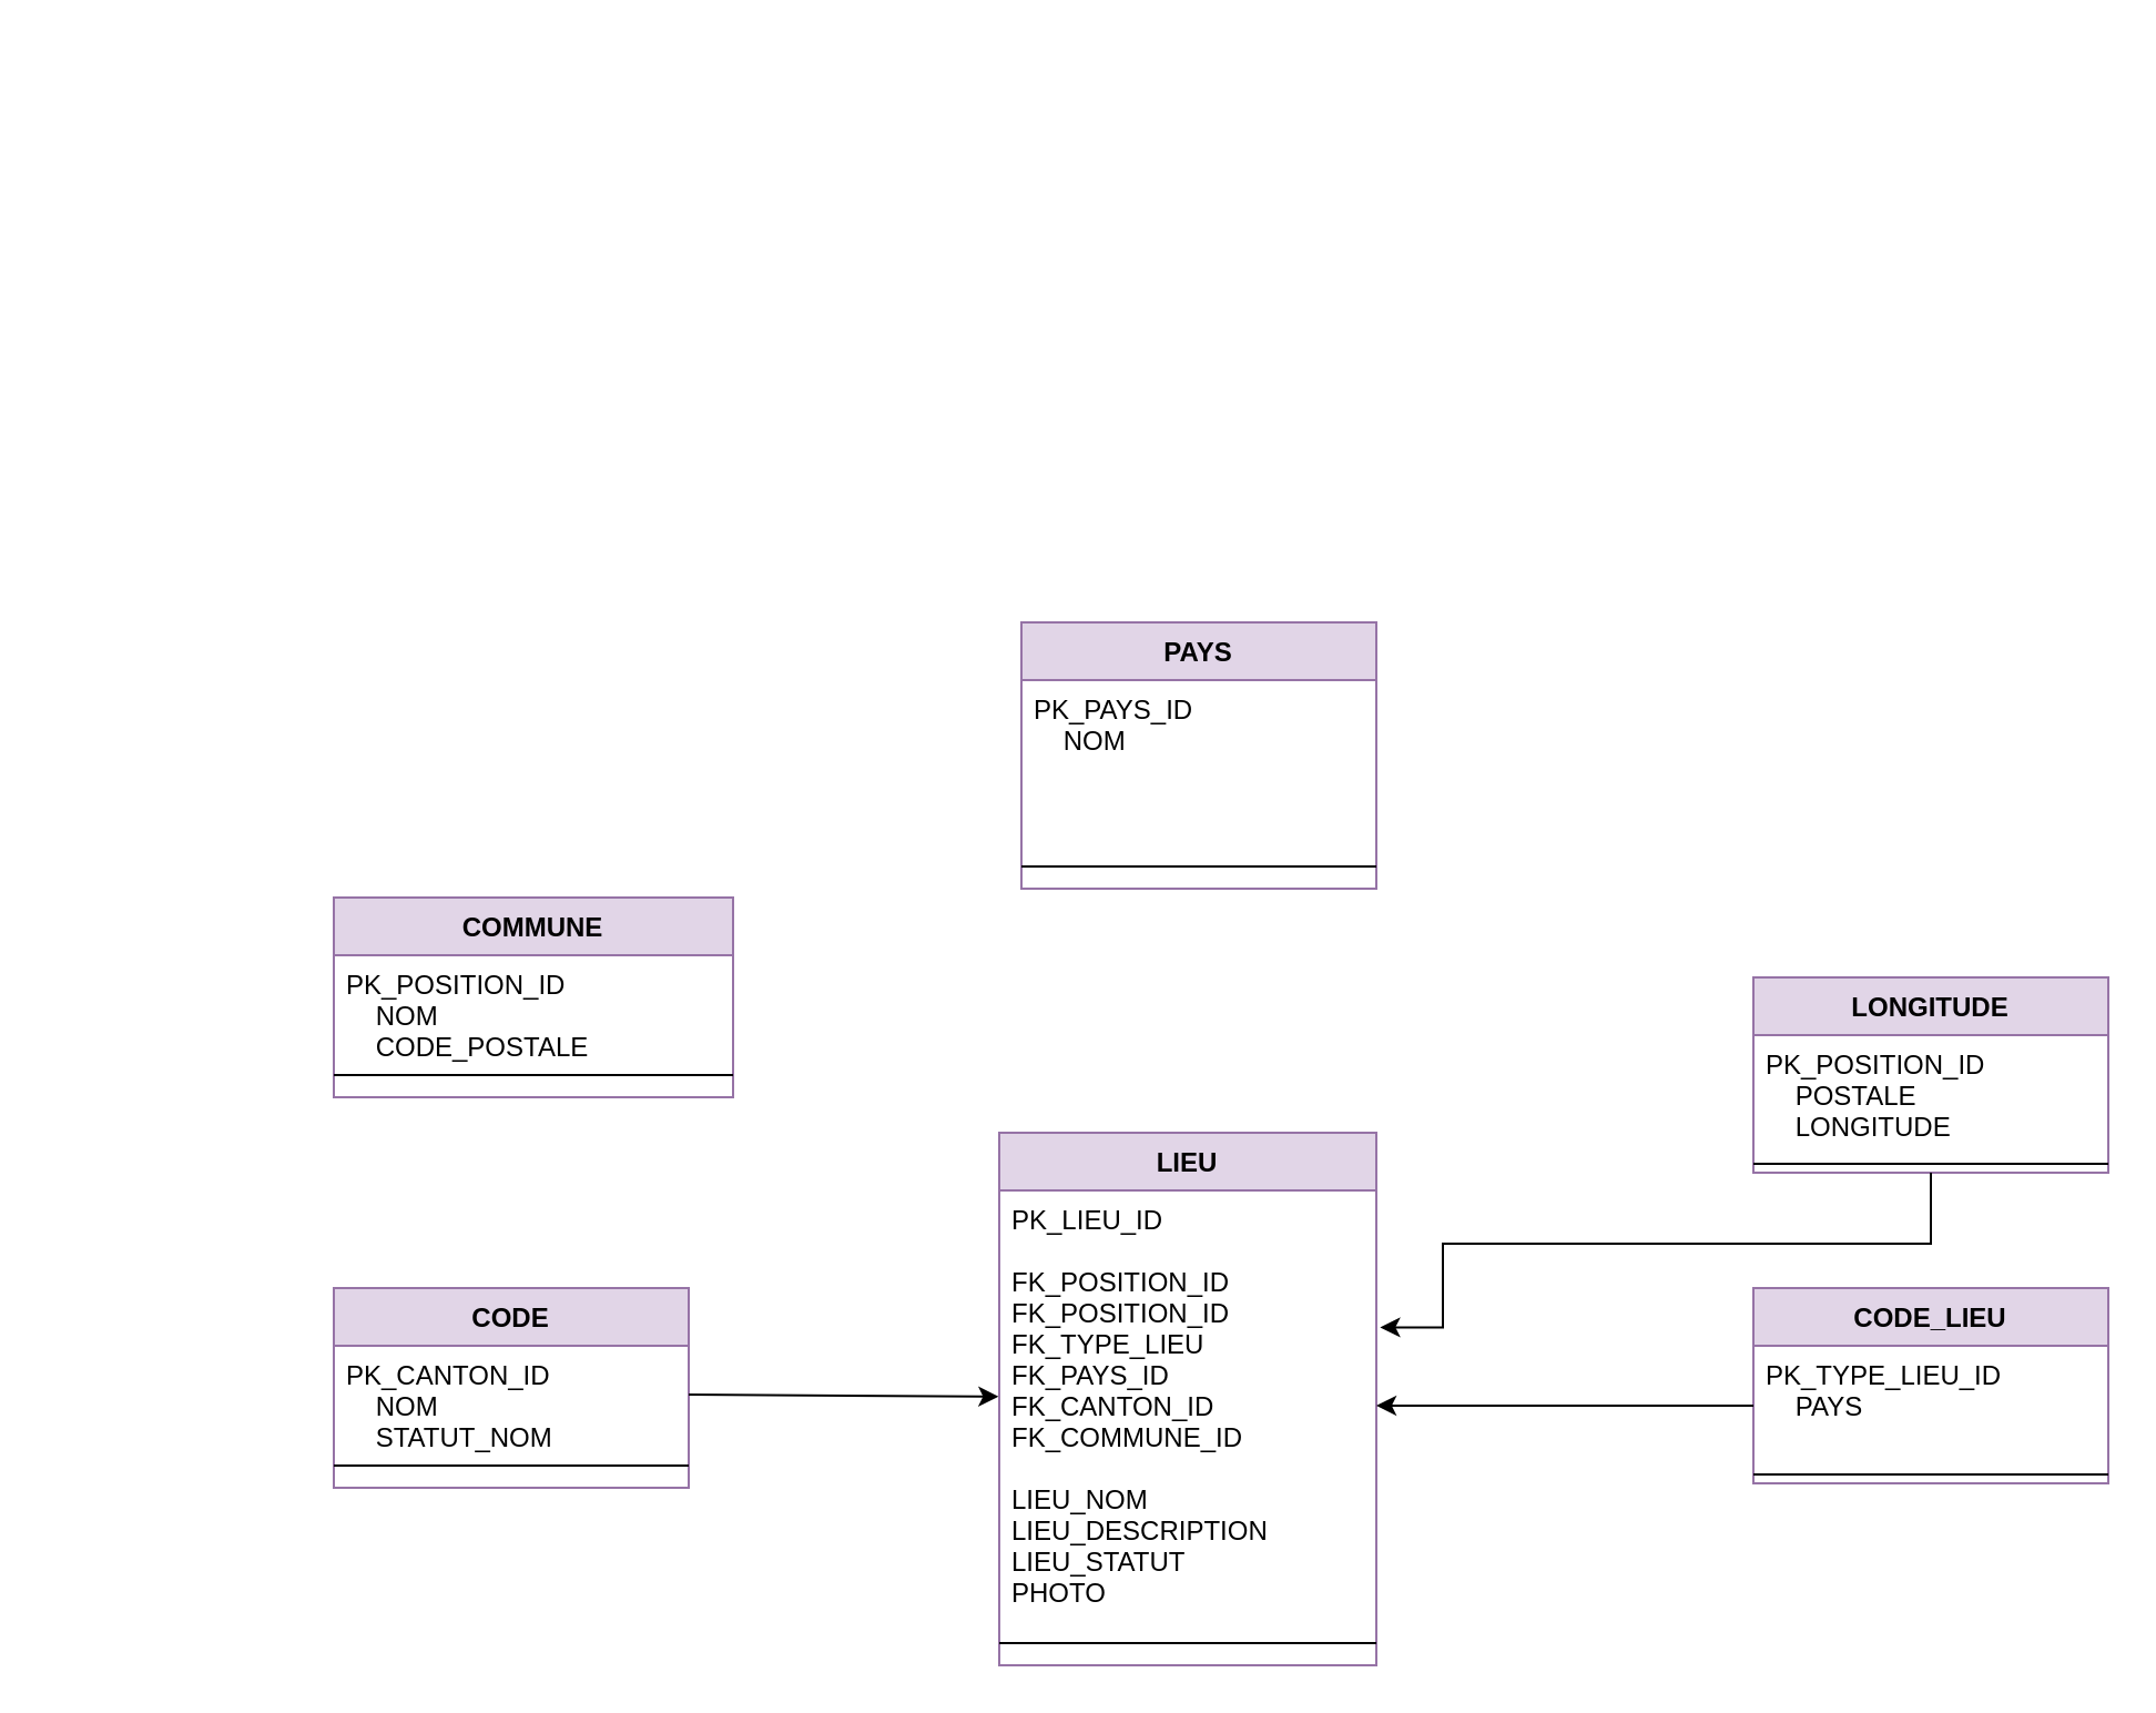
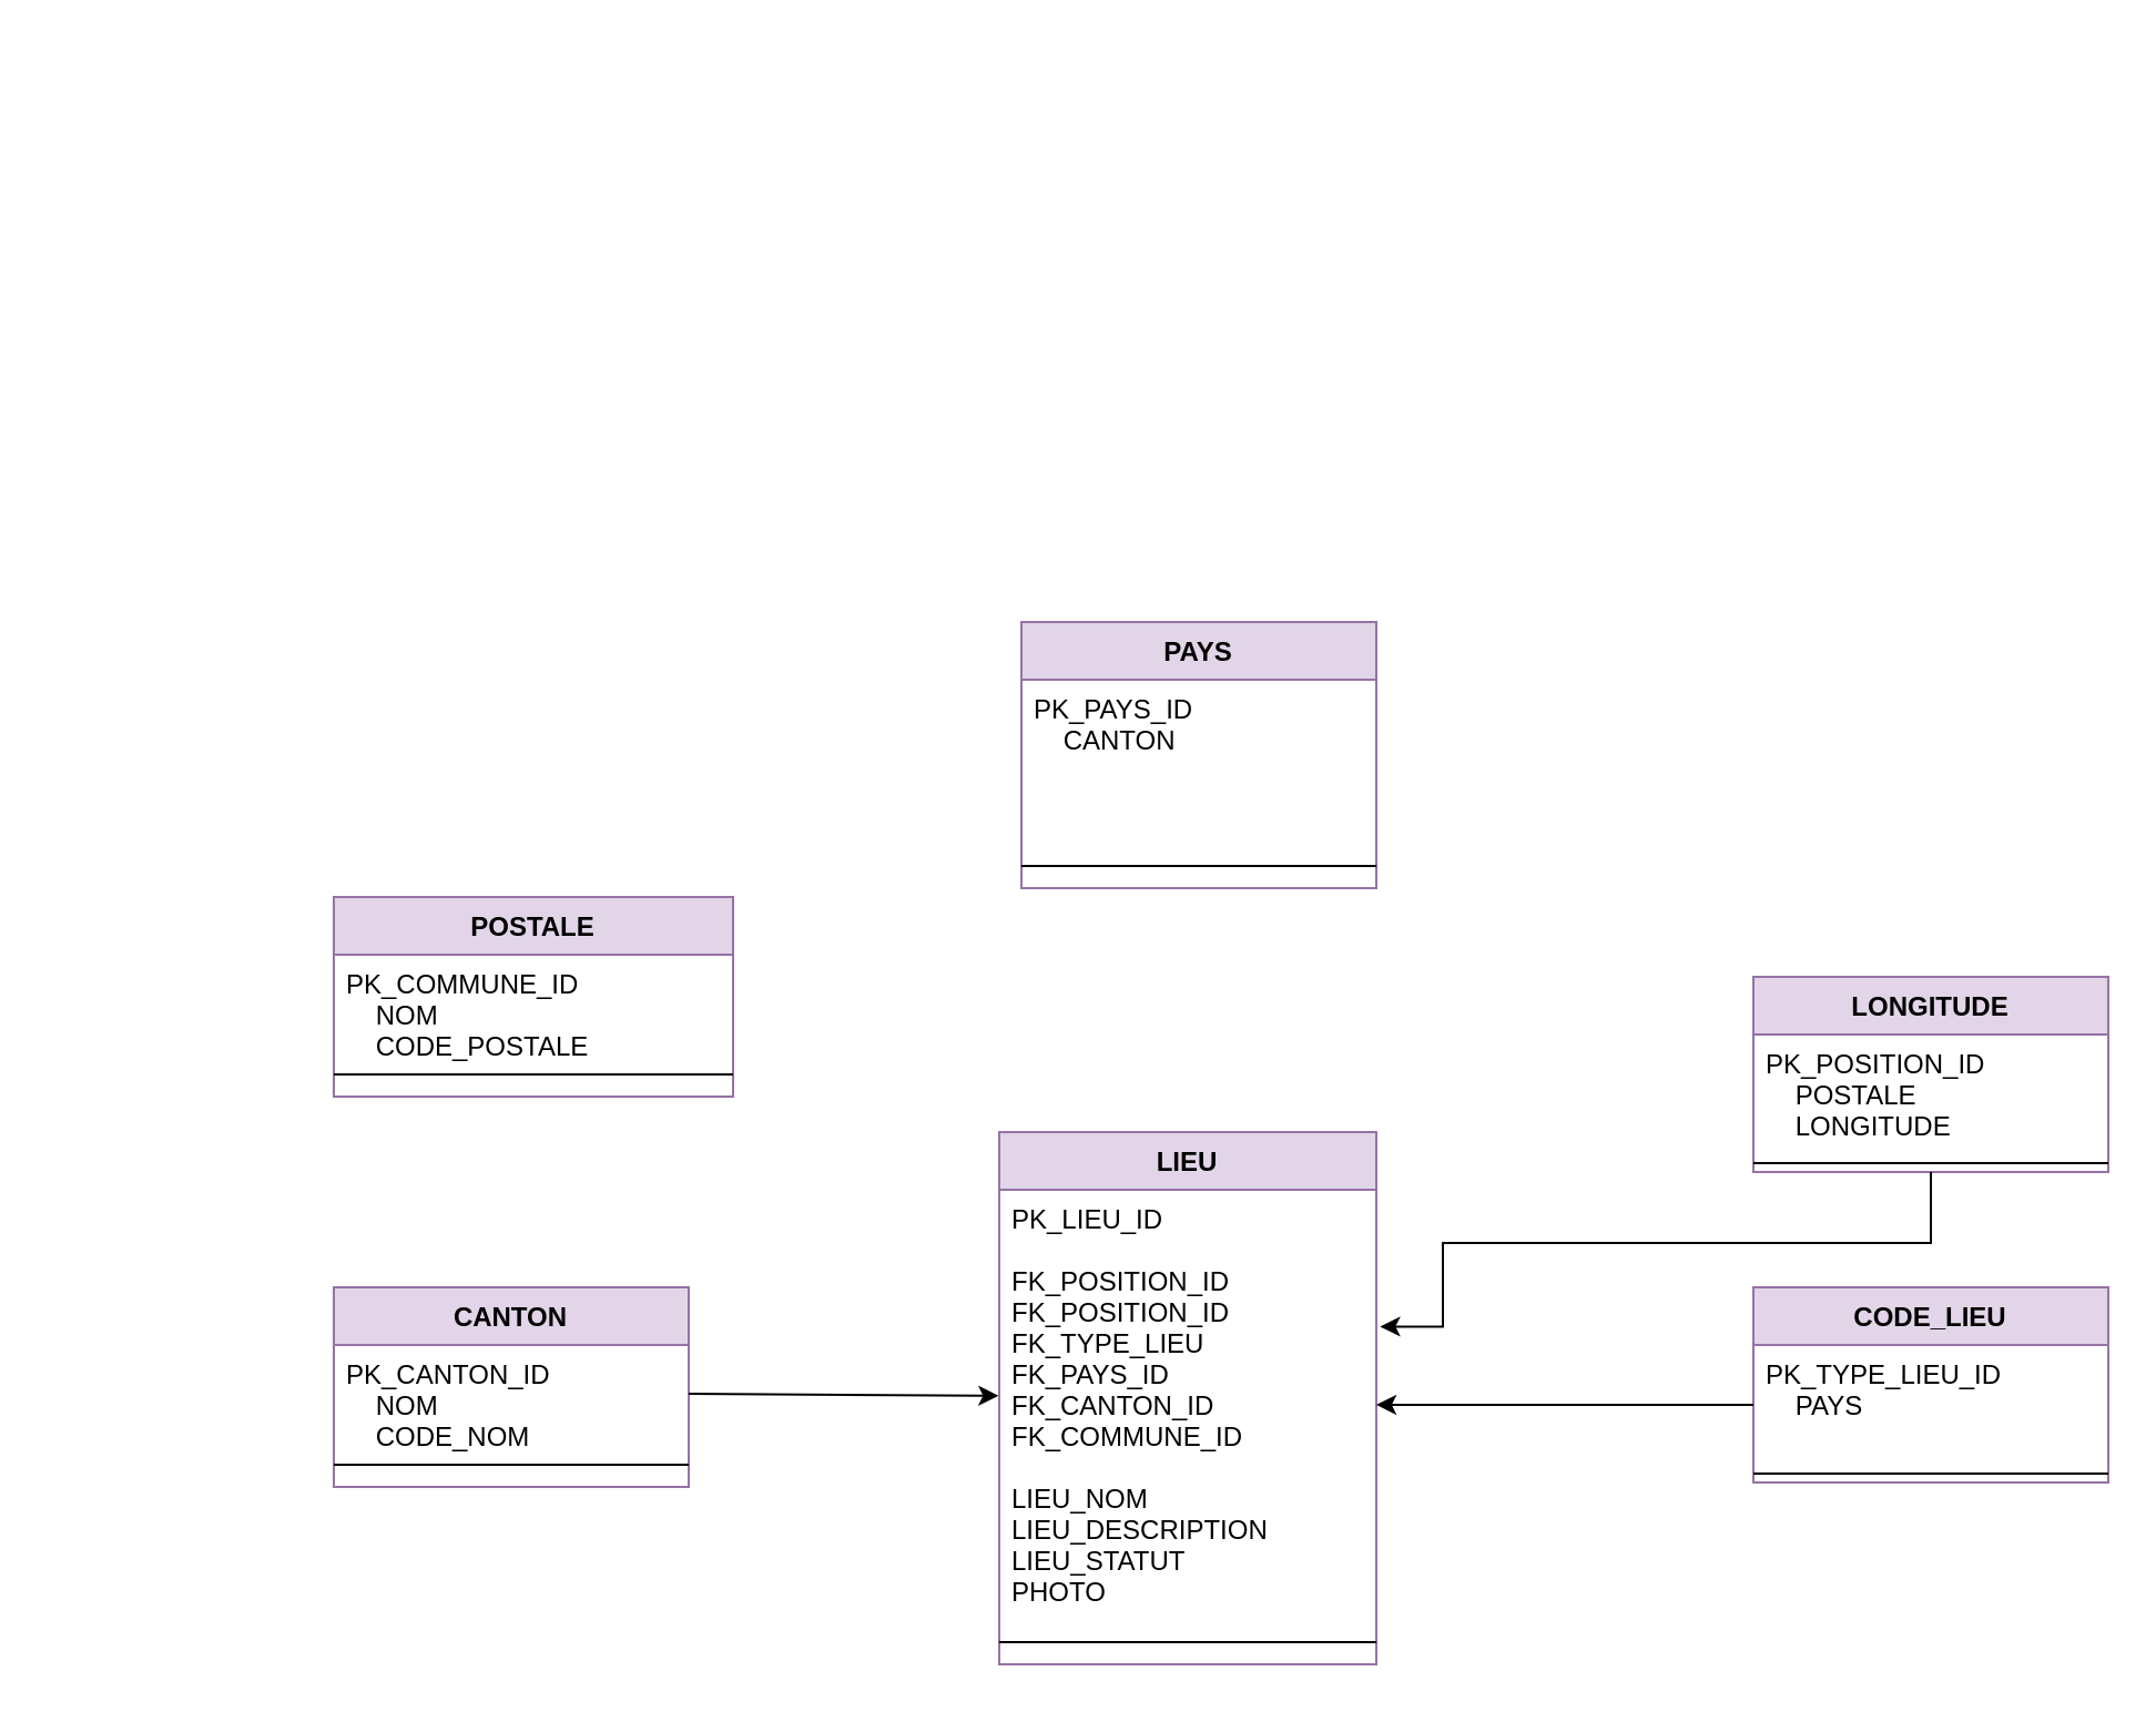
  <mxCell id="0" />
  <mxCell id="1" parent="0" />
  <mxCell id="2" style="edgeStyle=orthogonalEdgeStyle;rounded=0;orthogonalLoop=1;jettySize=auto;html=1;exitX=0.5;exitY=1;exitDx=0;exitDy=0;fontColor=#000000;" parent="1" edge="1"><mxGeometry relative="1" as="geometry"><mxPoint x="20" y="20" as="sourcePoint" /><mxPoint x="20" y="20" as="targetPoint" /></mxGeometry></mxCell>
- <mxCell id="3" value="CODE" style="swimlane;fontStyle=1;align=center;verticalAlign=top;childLayout=stackLayout;horizontal=1;startSize=26;horizontalStack=0;resizeParent=1;resizeParentMax=0;resizeLast=0;collapsible=1;marginBottom=0;fillColor=#e1d5e7;strokeColor=#9673a6;" parent="1" vertex="1"><mxGeometry x="150" y="580" width="160" height="90" as="geometry" /></mxCell>
- <mxCell id="4" value="PK_CANTON_ID&#10;    NOM&#10;    STATUT_NOM" style="text;strokeColor=none;fillColor=none;align=left;verticalAlign=top;spacingLeft=4;spacingRight=4;overflow=hidden;rotatable=0;points=[[0,0.5],[1,0.5]];portConstraint=eastwest;" parent="3" vertex="1"><mxGeometry y="26" width="160" height="44" as="geometry" /></mxCell>
+ <mxCell id="3" value="CANTON" style="swimlane;fontStyle=1;align=center;verticalAlign=top;childLayout=stackLayout;horizontal=1;startSize=26;horizontalStack=0;resizeParent=1;resizeParentMax=0;resizeLast=0;collapsible=1;marginBottom=0;fillColor=#e1d5e7;strokeColor=#9673a6;" parent="1" vertex="1"><mxGeometry x="150" y="580" width="160" height="90" as="geometry" /></mxCell>
+ <mxCell id="4" value="PK_CANTON_ID&#10;    NOM&#10;    CODE_NOM" style="text;strokeColor=none;fillColor=none;align=left;verticalAlign=top;spacingLeft=4;spacingRight=4;overflow=hidden;rotatable=0;points=[[0,0.5],[1,0.5]];portConstraint=eastwest;" parent="3" vertex="1"><mxGeometry y="26" width="160" height="44" as="geometry" /></mxCell>
  <mxCell id="5" value="" style="line;strokeWidth=1;fillColor=none;align=left;verticalAlign=middle;spacingTop=-1;spacingLeft=3;spacingRight=3;rotatable=0;labelPosition=right;points=[];portConstraint=eastwest;" parent="3" vertex="1"><mxGeometry y="70" width="160" height="20" as="geometry" /></mxCell>
  <mxCell id="6" value="PAYS" style="swimlane;fontStyle=1;align=center;verticalAlign=top;childLayout=stackLayout;horizontal=1;startSize=26;horizontalStack=0;resizeParent=1;resizeParentMax=0;resizeLast=0;collapsible=1;marginBottom=0;fillColor=#e1d5e7;strokeColor=#9673a6;" parent="1" vertex="1"><mxGeometry x="460" y="280" width="160" height="120" as="geometry" /></mxCell>
- <mxCell id="7" value="PK_PAYS_ID&#10;    NOM&#10;    " style="text;strokeColor=none;fillColor=none;align=left;verticalAlign=top;spacingLeft=4;spacingRight=4;overflow=hidden;rotatable=0;points=[[0,0.5],[1,0.5]];portConstraint=eastwest;" parent="6" vertex="1"><mxGeometry y="26" width="160" height="74" as="geometry" /></mxCell>
+ <mxCell id="7" value="PK_PAYS_ID&#10;    CANTON&#10;    " style="text;strokeColor=none;fillColor=none;align=left;verticalAlign=top;spacingLeft=4;spacingRight=4;overflow=hidden;rotatable=0;points=[[0,0.5],[1,0.5]];portConstraint=eastwest;" parent="6" vertex="1"><mxGeometry y="26" width="160" height="74" as="geometry" /></mxCell>
  <mxCell id="8" value="" style="line;strokeWidth=1;fillColor=none;align=left;verticalAlign=middle;spacingTop=-1;spacingLeft=3;spacingRight=3;rotatable=0;labelPosition=right;points=[];portConstraint=eastwest;" vertex="1" parent="6"><mxGeometry y="100" width="160" height="20" as="geometry" /></mxCell>
  <mxCell id="9" value="" style="line;strokeWidth=1;fillColor=none;align=left;verticalAlign=middle;spacingTop=-1;spacingLeft=3;spacingRight=3;rotatable=0;labelPosition=right;points=[];portConstraint=eastwest;" parent="6" vertex="1"><mxGeometry y="120" width="160" as="geometry" /></mxCell>
  <mxCell id="10" value="LIEU" style="swimlane;fontStyle=1;align=center;verticalAlign=top;childLayout=stackLayout;horizontal=1;startSize=26;horizontalStack=0;resizeParent=1;resizeParentMax=0;resizeLast=0;collapsible=1;marginBottom=0;fillColor=#e1d5e7;strokeColor=#9673a6;" parent="1" vertex="1"><mxGeometry x="450" y="510" width="170" height="240" as="geometry" /></mxCell>
  <mxCell id="11" value="PK_LIEU_ID&#10;    &#10;FK_POSITION_ID&#10;FK_POSITION_ID&#10;FK_TYPE_LIEU&#10;FK_PAYS_ID&#10;FK_CANTON_ID&#10;FK_COMMUNE_ID&#10;&#10;LIEU_NOM&#10;LIEU_DESCRIPTION&#10;LIEU_STATUT&#10;PHOTO" style="text;strokeColor=none;fillColor=none;align=left;verticalAlign=top;spacingLeft=4;spacingRight=4;overflow=hidden;rotatable=0;points=[[0,0.5],[1,0.5]];portConstraint=eastwest;" parent="10" vertex="1"><mxGeometry y="26" width="170" height="194" as="geometry" /></mxCell>
  <mxCell id="12" value="" style="line;strokeWidth=1;fillColor=none;align=left;verticalAlign=middle;spacingTop=-1;spacingLeft=3;spacingRight=3;rotatable=0;labelPosition=right;points=[];portConstraint=eastwest;" parent="10" vertex="1"><mxGeometry y="220" width="170" height="20" as="geometry" /></mxCell>
  <mxCell id="13" value="CODE_LIEU" style="swimlane;fontStyle=1;align=center;verticalAlign=top;childLayout=stackLayout;horizontal=1;startSize=26;horizontalStack=0;resizeParent=1;resizeParentMax=0;resizeLast=0;collapsible=1;marginBottom=0;fillColor=#e1d5e7;strokeColor=#9673a6;" parent="1" vertex="1"><mxGeometry x="790" y="580" width="160" height="88" as="geometry" /></mxCell>
  <mxCell id="14" value="PK_TYPE_LIEU_ID&#10;    PAYS" style="text;strokeColor=none;fillColor=none;align=left;verticalAlign=top;spacingLeft=4;spacingRight=4;overflow=hidden;rotatable=0;points=[[0,0.5],[1,0.5]];portConstraint=eastwest;" parent="13" vertex="1"><mxGeometry y="26" width="160" height="54" as="geometry" /></mxCell>
  <mxCell id="15" value="" style="line;strokeWidth=1;fillColor=none;align=left;verticalAlign=middle;spacingTop=-1;spacingLeft=3;spacingRight=3;rotatable=0;labelPosition=right;points=[];portConstraint=eastwest;" parent="13" vertex="1"><mxGeometry y="80" width="160" height="8" as="geometry" /></mxCell>
  <mxCell id="16" style="edgeStyle=orthogonalEdgeStyle;rounded=0;orthogonalLoop=1;jettySize=auto;html=1;entryX=1;entryY=0.5;entryDx=0;entryDy=0;" parent="1" source="14" target="11" edge="1"><mxGeometry relative="1" as="geometry" /></mxCell>
  <mxCell id="17" value="LONGITUDE" style="swimlane;fontStyle=1;align=center;verticalAlign=top;childLayout=stackLayout;horizontal=1;startSize=26;horizontalStack=0;resizeParent=1;resizeParentMax=0;resizeLast=0;collapsible=1;marginBottom=0;fillColor=#e1d5e7;strokeColor=#9673a6;" parent="1" vertex="1"><mxGeometry x="790" y="440" width="160" height="88" as="geometry" /></mxCell>
  <mxCell id="18" value="PK_POSITION_ID&#10;    POSTALE&#10;    LONGITUDE" style="text;strokeColor=none;fillColor=none;align=left;verticalAlign=top;spacingLeft=4;spacingRight=4;overflow=hidden;rotatable=0;points=[[0,0.5],[1,0.5]];portConstraint=eastwest;" parent="17" vertex="1"><mxGeometry y="26" width="160" height="54" as="geometry" /></mxCell>
  <mxCell id="19" value="" style="line;strokeWidth=1;fillColor=none;align=left;verticalAlign=middle;spacingTop=-1;spacingLeft=3;spacingRight=3;rotatable=0;labelPosition=right;points=[];portConstraint=eastwest;" parent="17" vertex="1"><mxGeometry y="80" width="160" height="8" as="geometry" /></mxCell>
  <mxCell id="20" style="edgeStyle=orthogonalEdgeStyle;rounded=0;orthogonalLoop=1;jettySize=auto;html=1;exitX=0.5;exitY=1;exitDx=0;exitDy=0;entryX=1.01;entryY=0.318;entryDx=0;entryDy=0;entryPerimeter=0;" parent="1" source="17" target="11" edge="1"><mxGeometry relative="1" as="geometry"><mxPoint x="630" y="600" as="targetPoint" /><Array as="points"><mxPoint x="870" y="560" /><mxPoint x="650" y="560" /><mxPoint x="650" y="598" /></Array></mxGeometry></mxCell>
- <mxCell id="21" value="COMMUNE" style="swimlane;fontStyle=1;align=center;verticalAlign=top;childLayout=stackLayout;horizontal=1;startSize=26;horizontalStack=0;resizeParent=1;resizeParentMax=0;resizeLast=0;collapsible=1;marginBottom=0;fillColor=#e1d5e7;strokeColor=#9673a6;" parent="1" vertex="1"><mxGeometry x="150" y="404" width="180" height="90" as="geometry" /></mxCell>
- <mxCell id="22" value="PK_POSITION_ID&#10;    NOM&#10;    CODE_POSTALE" style="text;strokeColor=none;fillColor=none;align=left;verticalAlign=top;spacingLeft=4;spacingRight=4;overflow=hidden;rotatable=0;points=[[0,0.5],[1,0.5]];portConstraint=eastwest;" parent="21" vertex="1"><mxGeometry y="26" width="180" height="44" as="geometry" /></mxCell>
+ <mxCell id="21" value="POSTALE" style="swimlane;fontStyle=1;align=center;verticalAlign=top;childLayout=stackLayout;horizontal=1;startSize=26;horizontalStack=0;resizeParent=1;resizeParentMax=0;resizeLast=0;collapsible=1;marginBottom=0;fillColor=#e1d5e7;strokeColor=#9673a6;" parent="1" vertex="1"><mxGeometry x="150" y="404" width="180" height="90" as="geometry" /></mxCell>
+ <mxCell id="22" value="PK_COMMUNE_ID&#10;    NOM&#10;    CODE_POSTALE" style="text;strokeColor=none;fillColor=none;align=left;verticalAlign=top;spacingLeft=4;spacingRight=4;overflow=hidden;rotatable=0;points=[[0,0.5],[1,0.5]];portConstraint=eastwest;" parent="21" vertex="1"><mxGeometry y="26" width="180" height="44" as="geometry" /></mxCell>
  <mxCell id="23" value="" style="line;strokeWidth=1;fillColor=none;align=left;verticalAlign=middle;spacingTop=-1;spacingLeft=3;spacingRight=3;rotatable=0;labelPosition=right;points=[];portConstraint=eastwest;" parent="21" vertex="1"><mxGeometry y="70" width="180" height="20" as="geometry" /></mxCell>
  <mxCell id="24" value="" style="endArrow=classic;html=1;rounded=0;exitX=1;exitY=0.5;exitDx=0;exitDy=0;entryX=-0.002;entryY=0.479;entryDx=0;entryDy=0;entryPerimeter=0;" edge="1" parent="1" source="4" target="11"><mxGeometry width="50" height="50" relative="1" as="geometry"><mxPoint x="250" y="500" as="sourcePoint" /><mxPoint x="300" y="450" as="targetPoint" /></mxGeometry></mxCell>
